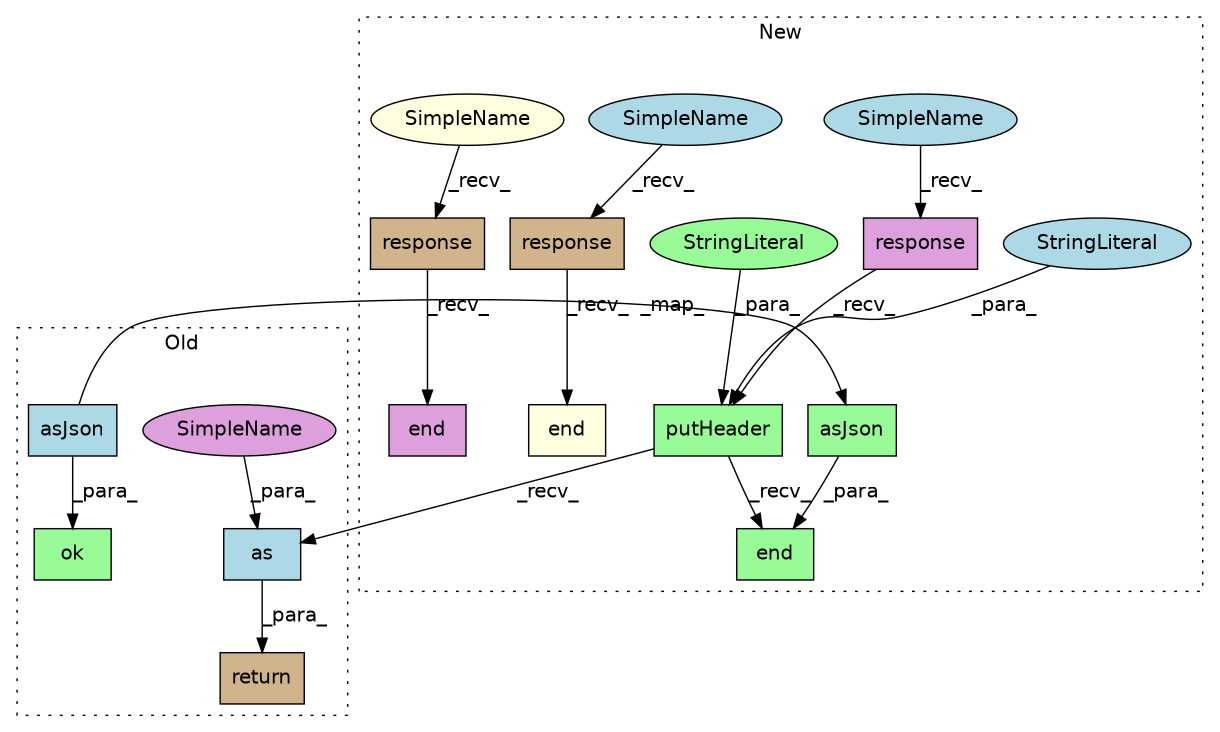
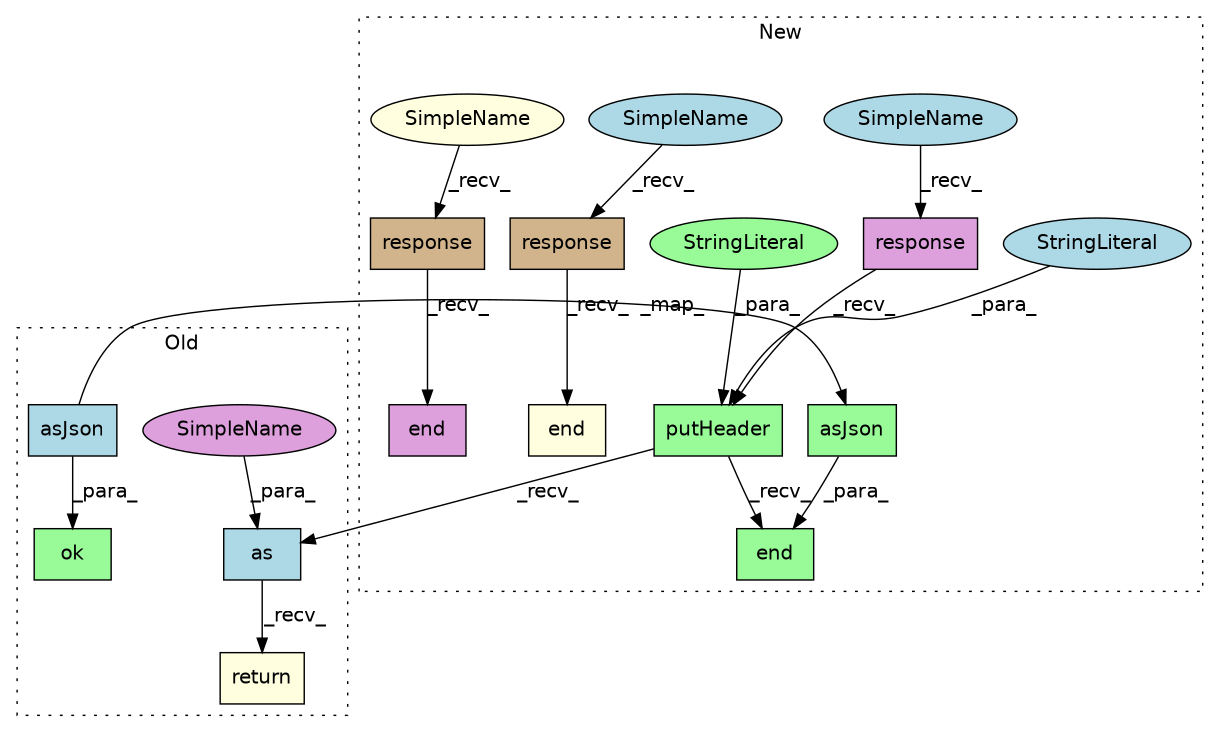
  digraph {
    fontname="DejaVu Sans"
    node [a=32 fillcolor=lightblue fontname="DejaVu Sans" l=10 shape=box style=filled]
    edge [fontname="DejaVu Sans"]
    n1 [l="7,1" label=asJson s="19573,19582"]
    n2 [l="3,1" label=as s="19585,19592"]
    n3 [fillcolor=palegreen l="3,1" label=ok s="19570,19583"]
-   n4 [a=41 fillcolor=tan l=7 label=return s=19563]
+   n4 [a=41 fillcolor=lightyellow l=7 label=return s=19563]
    n5 [a=42 fillcolor=plum l=4 label=SimpleName s=19588 shape=ellipse]
    n6 [fillcolor=palegreen l="7,1" label=asJson s="20552,20561"]
    n7 [fillcolor=palegreen l="4,1" label=end s="20548,20562"]
    n8 [fillcolor=plum label=response s=20491]
    n9 [fillcolor=palegreen l="10,1" label=putHeader s="20502,20546"]
    n10 [a=45 fillcolor=palegreen l=18 label=StringLiteral s=20528 shape=ellipse]
    n11 [a=45 l=14 label=StringLiteral s=20512 shape=ellipse]
    n12 [fillcolor=tan label=response s=13680]
    n13 [fillcolor=plum l="4,1" label=end s="13779,13793"]
    n14 [fillcolor=tan label=response s=13093]
    n15 [fillcolor=lightyellow l=5 label=end s=13104]
    n16 [a=42 l=2 label=SimpleName s=13090 shape=ellipse]
    n17 [a=42 l=2 label=SimpleName s=20488 shape=ellipse]
    n18 [a=42 fillcolor=lightyellow l=2 label=SimpleName s=13677 shape=ellipse]
    subgraph cluster_1 {
      label=Old
      style=dotted
      n1
      n2
      n3
      n4
      n5
    }
    subgraph cluster_2 {
      label=New
      style=dotted
      n6
      n7
      n8
      n9
      n10
      n11
      n12
      n13
      n14
      n15
      n16
      n17
      n18
    }
    n1 -> n3 [label=_para_]
    n1 -> n6 [label=_map_]
-   n2 -> n4 [label=_para_]
+   n2 -> n4 [label=_recv_]
    n5 -> n2 [label=_para_]
    n6 -> n7 [label=_para_]
    n8 -> n9 [label=_recv_]
    n9 -> n2 [label=_recv_]
    n9 -> n7 [label=_recv_]
    n10 -> n9 [label=_para_]
    n11 -> n9 [label=_para_]
    n12 -> n13 [label=_recv_]
    n14 -> n15 [label=_recv_]
    n16 -> n14 [label=_recv_]
    n17 -> n8 [label=_recv_]
    n18 -> n12 [label=_recv_]
  }
